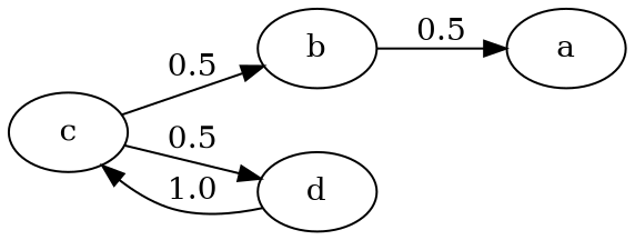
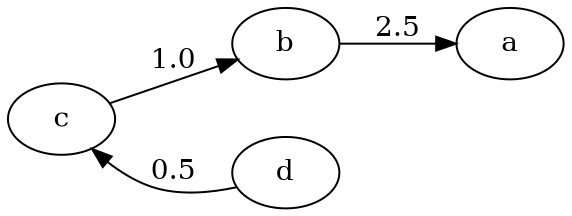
  digraph {
    rankdir=LR
    b
    a
    c
    d
-   b -> a [label=0.5]
-   c -> b [label=0.5]
-   c -> d [label=0.5]
-   d -> c [label=1.0]
+   b -> a [label=2.5]
+   c -> b [label=1.0]
+   d -> c [label=0.5]
  }
